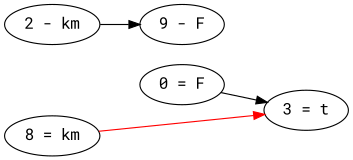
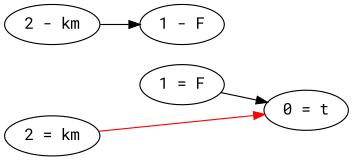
  digraph {
    fontname="Roboto Mono"
    rankdir=LR
    node [fontname="Roboto Mono"]
    edge [fontname="Roboto Mono"]
-   "1 = F" [label="0 = F"]
-   "1 - F" [label="9 - F"]
-   "2 = km" [label="8 = km"]
+   "1 = F"
+   "1 - F"
+   "2 = km"
    "2 - km"
-   "3 = t"
+   "3 = t" [label="0 = t"]
    subgraph sub_1 {
      rank=same
      "1 = F"
      "1 - F"
    }
    subgraph sub_2 {
      rank=same
      "2 = km"
      "2 - km"
    }
    "1 = F" -> "3 = t"
    "2 = km" -> "3 = t" [color=red]
    "2 - km" -> "1 - F"
  }
